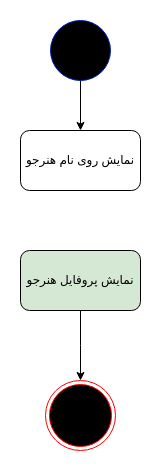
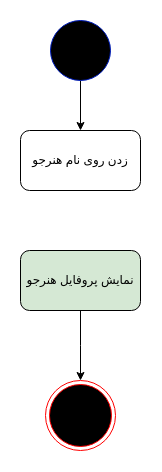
  <mxCell id="0" />
  <mxCell id="1" parent="0" />
  <mxCell id="2" value="" style="edgeStyle=orthogonalEdgeStyle;rounded=0;orthogonalLoop=1;jettySize=auto;html=1;" edge="1" parent="1" source="3" target="5"><mxGeometry relative="1" as="geometry"><mxPoint x="80" y="160" as="targetPoint" /></mxGeometry></mxCell>
  <mxCell id="3" value="" style="verticalLabelPosition=bottom;verticalAlign=top;html=1;shape=mxgraph.flowchart.on-page_reference;fillColor=#000000;fontColor=#ffffff;strokeColor=#001DBC;" vertex="1" parent="1"><mxGeometry x="50" y="20" width="60" height="60" as="geometry" /></mxCell>
  <mxCell id="4" value="" style="ellipse;html=1;shape=endState;fillColor=#000000;strokeColor=#ff0000;strokeWidth=1;fontSize=20;" vertex="1" parent="1"><mxGeometry x="45" y="380" width="70" height="70" as="geometry" /></mxCell>
- <mxCell id="5" value="نمایش روی نام هنرجو" style="rounded=1;whiteSpace=wrap;html=1;" vertex="1" parent="1"><mxGeometry x="20" y="130" width="120" height="60" as="geometry" /></mxCell>
+ <mxCell id="5" value="زدن روی نام هنرجو" style="rounded=1;whiteSpace=wrap;html=1;" vertex="1" parent="1"><mxGeometry x="20" y="130" width="120" height="60" as="geometry" /></mxCell>
  <mxCell id="6" value="" style="edgeStyle=orthogonalEdgeStyle;rounded=0;orthogonalLoop=1;jettySize=auto;html=1;" edge="1" parent="1" source="7"><mxGeometry relative="1" as="geometry"><mxPoint x="80" y="380" as="targetPoint" /></mxGeometry></mxCell>
  <mxCell id="7" value="نمایش پروفایل هنرجو" style="whiteSpace=wrap;html=1;rounded=1;fillColor=#d5e8d4;" vertex="1" parent="1"><mxGeometry x="20" y="250" width="120" height="60" as="geometry" /></mxCell>
  <mxCell id="8" style="edgeStyle=none;curved=1;rounded=0;orthogonalLoop=1;jettySize=auto;html=1;exitX=1;exitY=0;exitDx=0;exitDy=0;fontSize=12;startSize=8;endSize=8;" edge="1" parent="1" source="4" target="4"><mxGeometry relative="1" as="geometry" /></mxCell>
